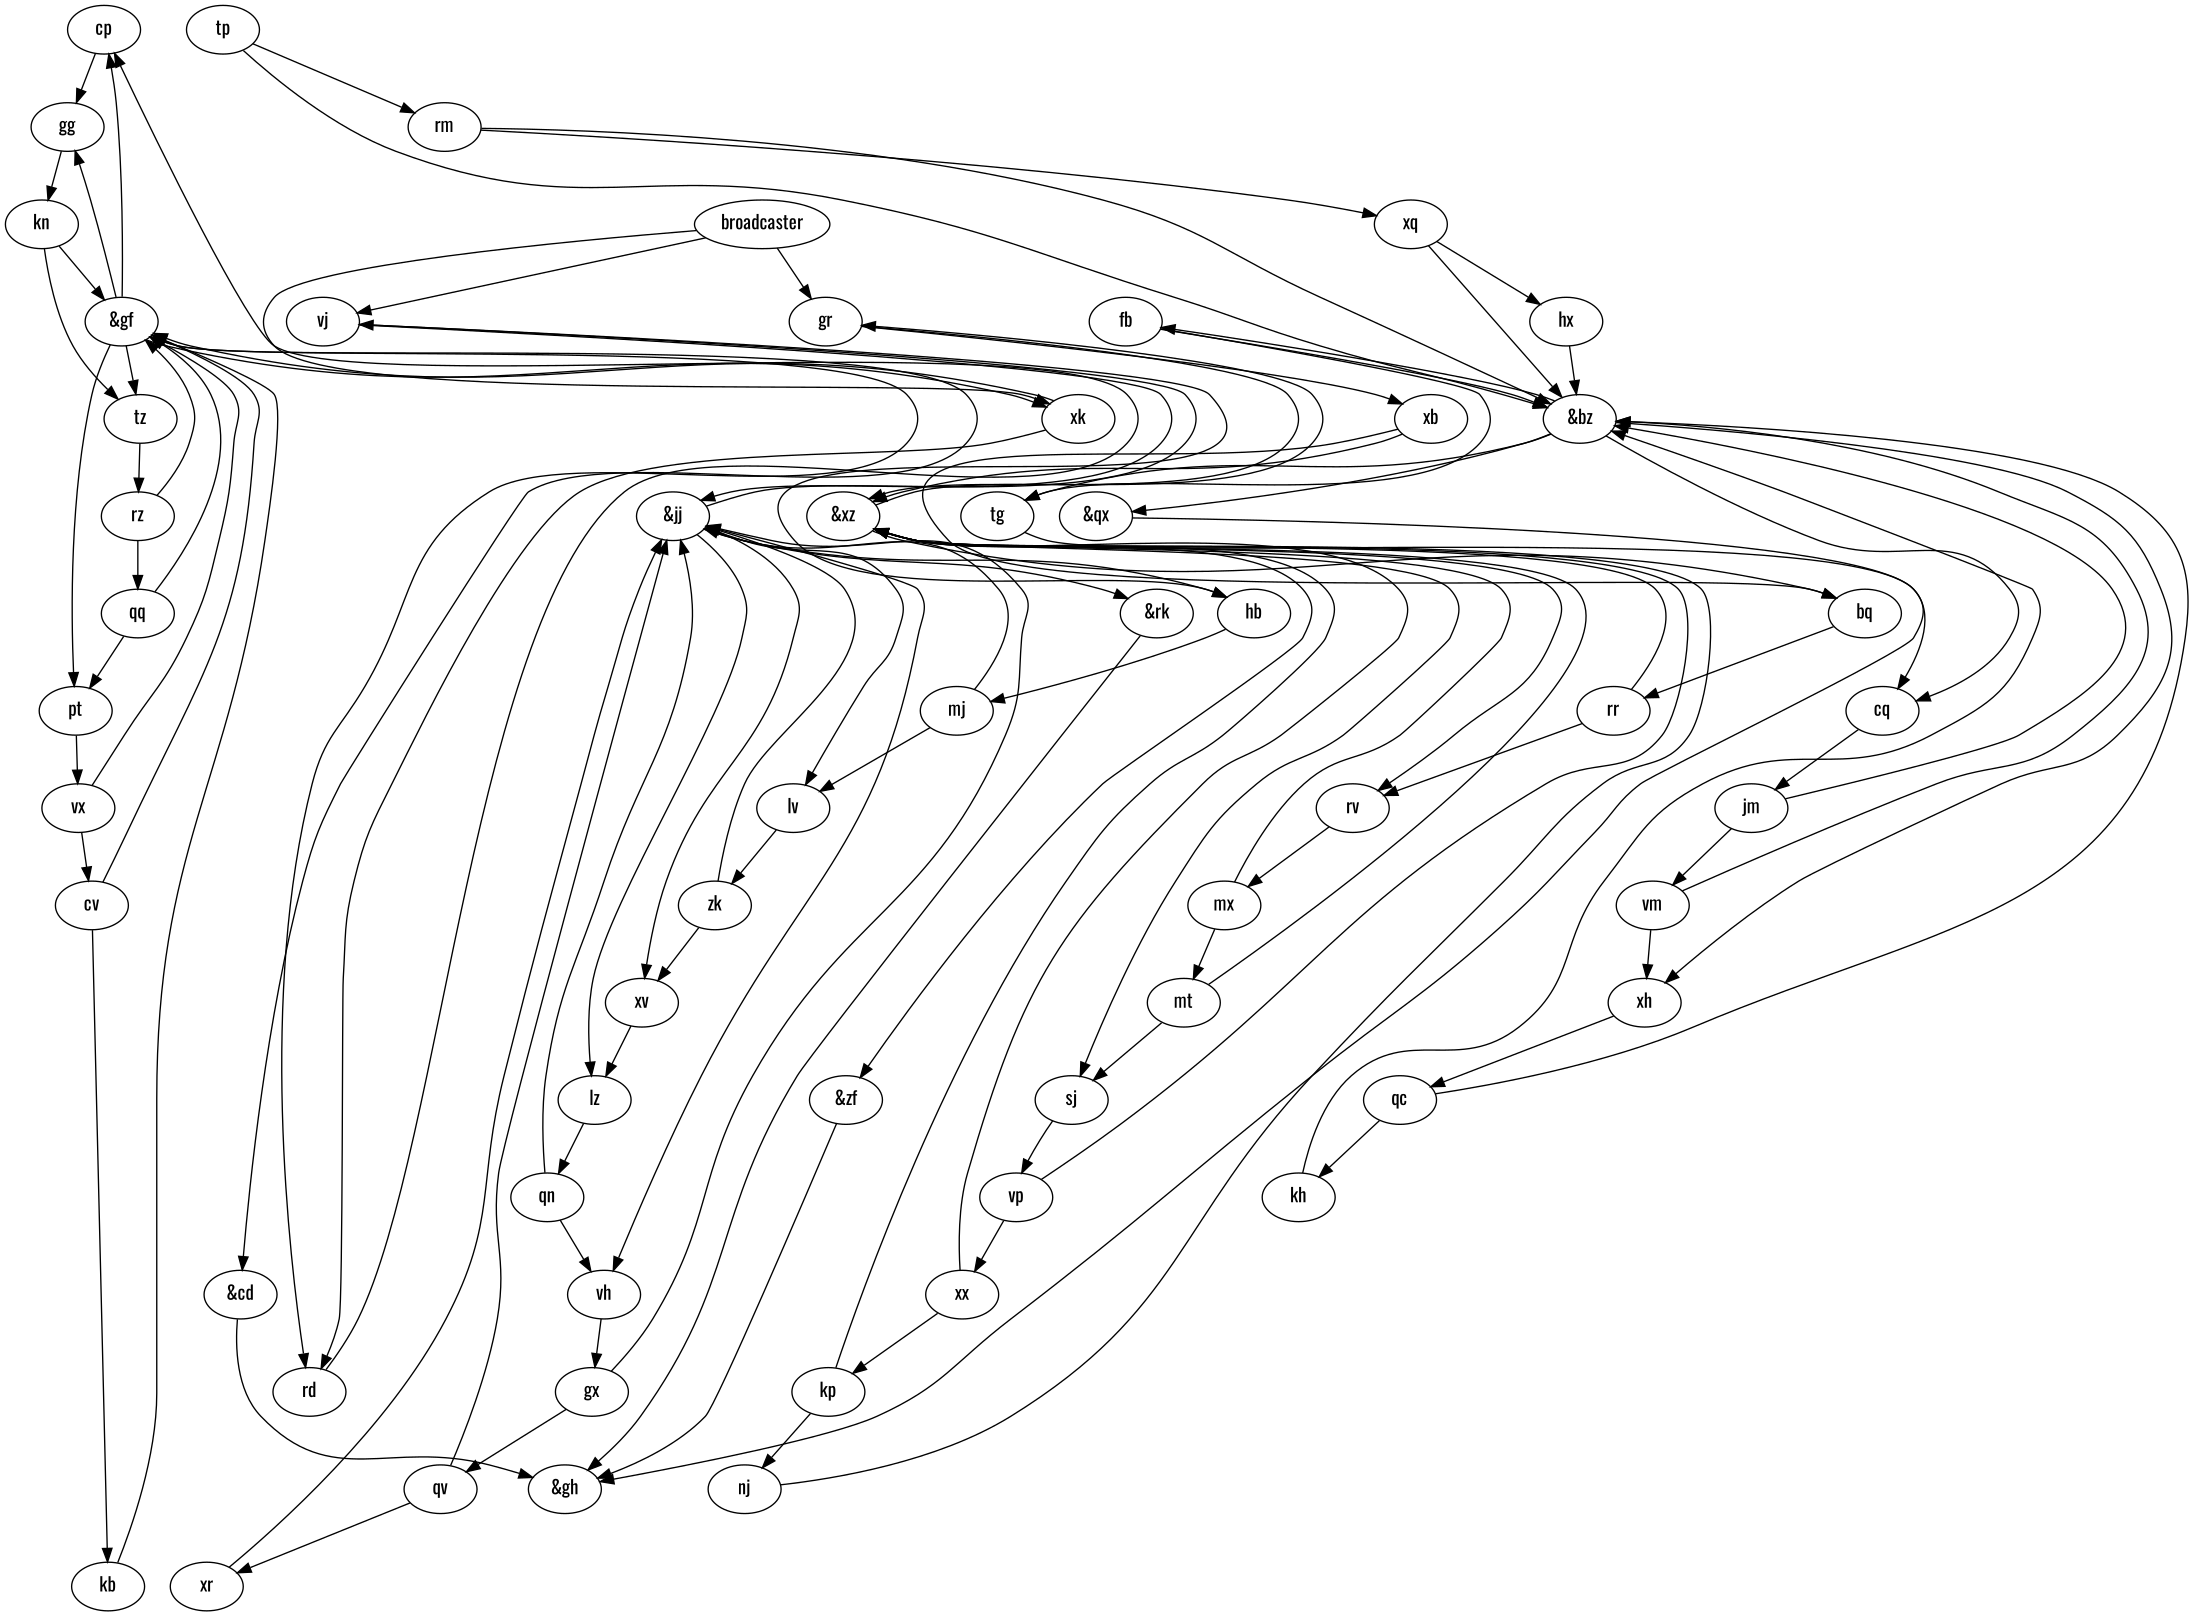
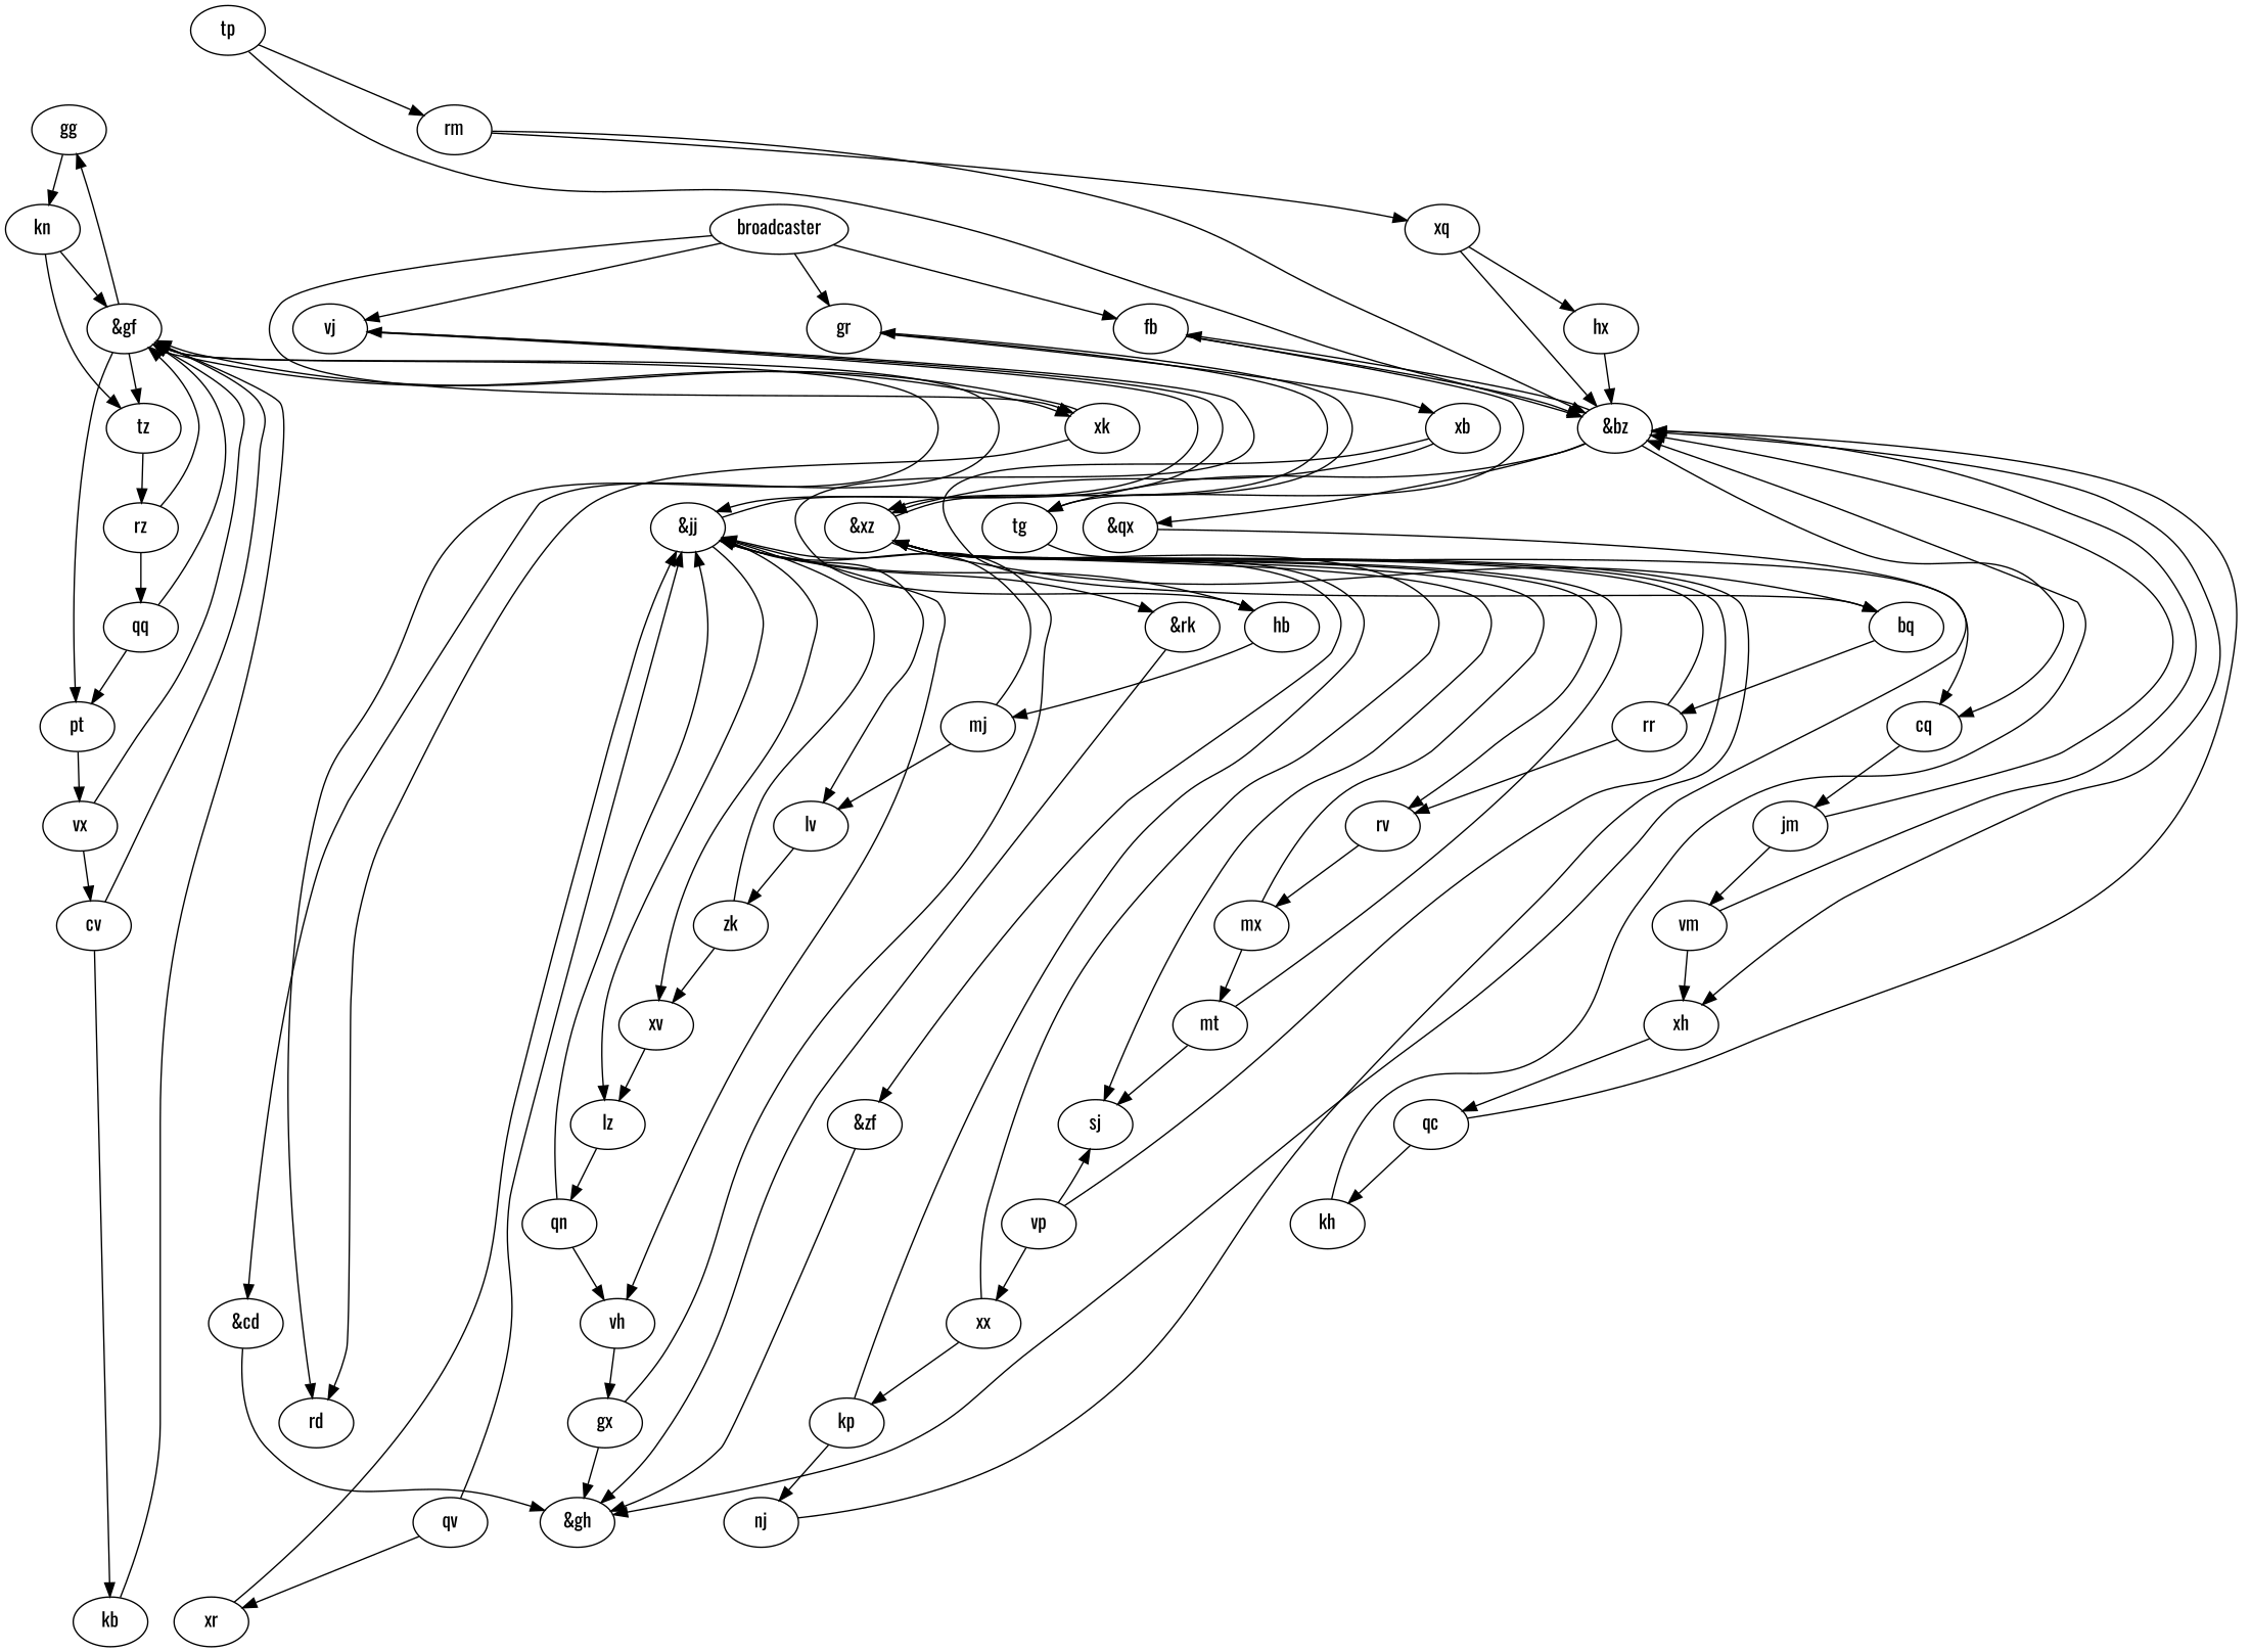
  strict digraph {
    fontname=Oswald
    node [fontname=Oswald weight=0]
    edge [fontname=Oswald weight=0]
-   cp
    gg
    kn
    "&gf"
    tz
    gr
    xb
    "&xz"
    bq
    rv
    sj
    "&zf"
    rr
    mx
    vp
    "&gh"
    "&qx"
    "&jj"
    lv
    hb
    lz
    "&rk"
    xv
    vj
    vh
    zk
    mj
    qn
    gx
    qv
    rd
    xk
    pt
    "&cd"
    rz
    vx
    qq
    mt
    xh
    qc
    "&bz"
    kh
    tg
    cq
    fb
    cv
    kb
    vm
    jm
    xr
    broadcaster
    xx
    tp
    rm
    xq
    hx
    nj
    kp
-   cp -> gg
    gg -> kn
    kn -> "&gf"
    kn -> tz
-   "&gf" -> cp
    "&gf" -> gg
    "&gf" -> tz
    "&gf" -> rd
    "&gf" -> xk
    "&gf" -> pt
    "&gf" -> "&cd"
    tz -> rz
    gr -> xb
    gr -> "&xz"
    xb -> "&xz"
    xb -> bq
    "&xz" -> gr
    "&xz" -> bq
    "&xz" -> rv
    "&xz" -> sj
    "&xz" -> "&zf"
    bq -> rr
    rv -> mx
-   sj -> vp
+   vp -> sj
    "&zf" -> "&gh"
    rr -> "&xz"
    rr -> rv
    mx -> "&xz"
    mx -> mt
    vp -> "&xz"
    vp -> xx
    "&qx" -> "&gh"
    "&jj" -> lv
    "&jj" -> hb
    "&jj" -> lz
    "&jj" -> "&rk"
    "&jj" -> xv
    "&jj" -> vj
    "&jj" -> vh
    lv -> zk
    hb -> mj
    lz -> qn
    "&rk" -> "&gh"
    xv -> lz
    vj -> "&jj"
    vj -> hb
    vh -> gx
    zk -> "&jj"
    zk -> xv
    mj -> "&jj"
    mj -> lv
    qn -> "&jj"
    qn -> vh
    gx -> "&jj"
-   gx -> qv
+   gx -> "&gh"
    qv -> "&jj"
    qv -> xr
-   rd -> cp
    xk -> "&gf"
    xk -> rd
    pt -> vx
    "&cd" -> "&gh"
    rz -> "&gf"
    rz -> qq
    vx -> "&gf"
    vx -> cv
    qq -> "&gf"
    qq -> pt
    mt -> "&xz"
    mt -> sj
    xh -> qc
    qc -> "&bz"
    qc -> kh
    "&bz" -> "&qx"
    "&bz" -> xh
    "&bz" -> tg
    "&bz" -> cq
    "&bz" -> fb
    kh -> "&bz"
    tg -> cq
    cq -> jm
    fb -> "&bz"
    fb -> tg
    cv -> "&gf"
    cv -> kb
    kb -> "&gf"
    vm -> xh
    vm -> "&bz"
    jm -> "&bz"
    jm -> vm
    xr -> "&jj"
    broadcaster -> gr
    broadcaster -> vj
    broadcaster -> xk
+   broadcaster -> fb
    xx -> "&xz"
    xx -> kp
    tp -> "&bz"
    tp -> rm
    rm -> "&bz"
    rm -> xq
    xq -> "&bz"
    xq -> hx
    hx -> "&bz"
    nj -> "&xz"
    kp -> "&xz"
    kp -> nj
  }
